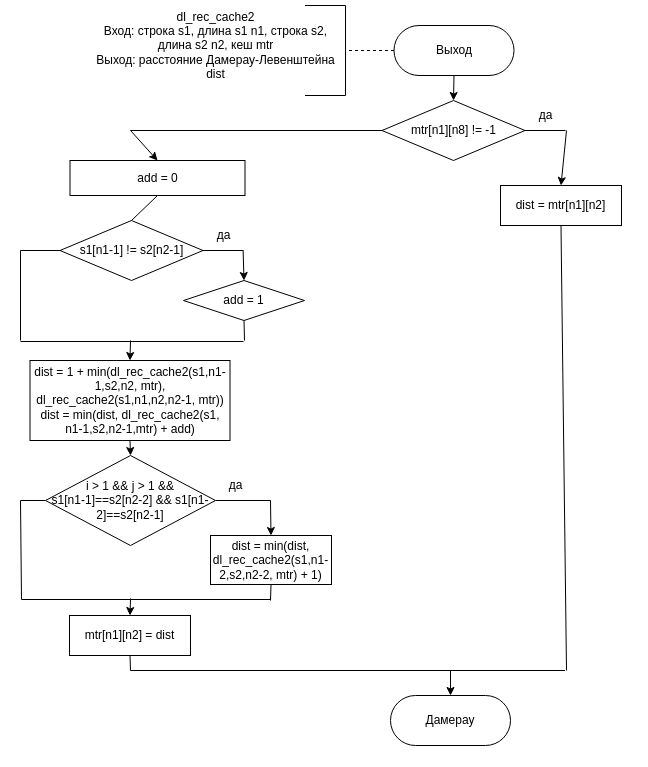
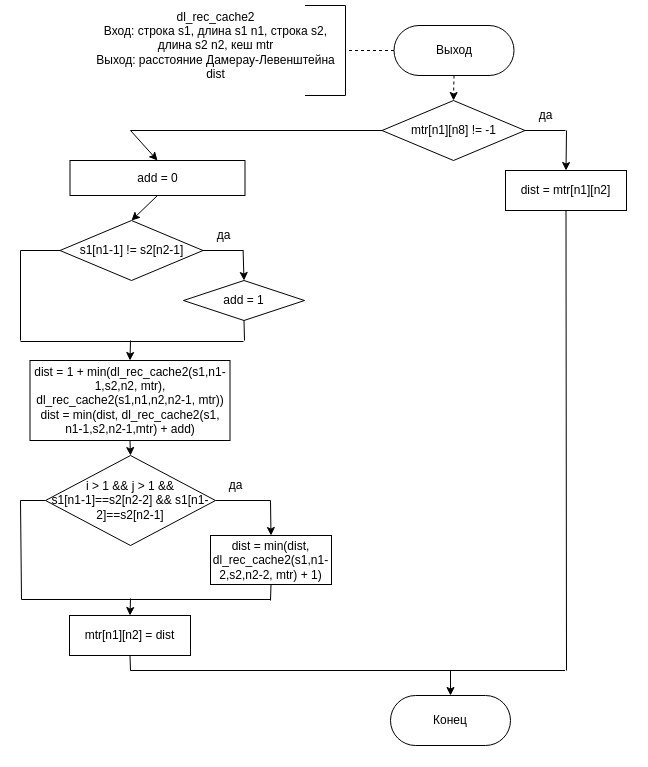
  <mxCell id="0" />
  <mxCell id="1" parent="0" />
  <mxCell id="2" value="Выход" style="rounded=1;whiteSpace=wrap;html=1;arcSize=50;" parent="1" vertex="1"><mxGeometry x="393.5" y="25" width="120" height="50" as="geometry" /></mxCell>
  <mxCell id="3" value="dl_rec_cache2&lt;br&gt;Вход: строка s1, длина s1 n1, строка s2, длина s2 n2, кеш mtr&lt;br&gt;Выход: расстояние Дамерау-Левенштейна dist" style="text;html=1;strokeColor=none;fillColor=none;align=center;verticalAlign=middle;whiteSpace=wrap;rounded=0;" parent="1" vertex="1"><mxGeometry x="90" y="20" width="250.5" height="50" as="geometry" /></mxCell>
  <mxCell id="4" value="" style="shape=partialRectangle;whiteSpace=wrap;html=1;bottom=1;right=1;left=1;top=0;fillColor=none;routingCenterX=-0.5;rotation=-90;" parent="1" vertex="1"><mxGeometry x="280" y="30" width="90" height="40" as="geometry" /></mxCell>
  <mxCell id="5" value="" style="endArrow=none;dashed=1;html=1;exitX=0;exitY=0.5;exitDx=0;exitDy=0;entryX=0.5;entryY=1;entryDx=0;entryDy=0;" parent="1" source="2" target="4" edge="1"><mxGeometry width="50" height="50" relative="1" as="geometry"><mxPoint x="514.5" y="534.5" as="sourcePoint" /><mxPoint x="564.5" y="50" as="targetPoint" /></mxGeometry></mxCell>
  <mxCell id="6" value="mtr[n1][n8] != -1" style="rhombus;whiteSpace=wrap;html=1;" parent="1" vertex="1"><mxGeometry x="381.5" y="100" width="143" height="60" as="geometry" /></mxCell>
  <mxCell id="7" value="" style="endArrow=none;html=1;entryX=1;entryY=0.5;entryDx=0;entryDy=0;" parent="1" target="6" edge="1"><mxGeometry width="50" height="50" relative="1" as="geometry"><mxPoint x="565" y="130" as="sourcePoint" /><mxPoint x="534.5" y="235" as="targetPoint" /></mxGeometry></mxCell>
  <mxCell id="8" value="да" style="text;html=1;align=center;verticalAlign=middle;resizable=0;points=[];autosize=1;strokeColor=none;fillColor=none;" parent="1" vertex="1"><mxGeometry x="524.5" y="100" width="40" height="30" as="geometry" /></mxCell>
  <mxCell id="9" value="" style="endArrow=none;html=1;rounded=0;entryX=0;entryY=0.5;entryDx=0;entryDy=0;" parent="1" target="6" edge="1"><mxGeometry width="50" height="50" relative="1" as="geometry"><mxPoint x="130" y="130" as="sourcePoint" /><mxPoint x="252" y="110" as="targetPoint" /></mxGeometry></mxCell>
  <mxCell id="10" value="" style="endArrow=none;html=1;rounded=0;entryX=0.5;entryY=1;entryDx=0;entryDy=0;" parent="1" target="11" edge="1"><mxGeometry width="50" height="50" relative="1" as="geometry"><mxPoint x="566" y="670" as="sourcePoint" /><mxPoint x="570" y="287" as="targetPoint" /></mxGeometry></mxCell>
- <mxCell id="11" value="dist = mtr[n1][n2]" style="rounded=0;whiteSpace=wrap;html=1;" parent="1" vertex="1"><mxGeometry x="500" y="185" width="121" height="40" as="geometry" /></mxCell>
+ <mxCell id="11" value="dist = mtr[n1][n2]" style="rounded=0;whiteSpace=wrap;html=1;" parent="1" vertex="1"><mxGeometry x="505" y="170" width="121" height="40" as="geometry" /></mxCell>
  <mxCell id="12" value="s1[n1-1] != s2[n2-1]" style="rhombus;whiteSpace=wrap;html=1;" parent="1" vertex="1"><mxGeometry x="59.5" y="220" width="143" height="60" as="geometry" /></mxCell>
  <mxCell id="13" value="" style="endArrow=none;html=1;entryX=1;entryY=0.5;entryDx=0;entryDy=0;" parent="1" target="12" edge="1"><mxGeometry width="50" height="50" relative="1" as="geometry"><mxPoint x="243" y="250" as="sourcePoint" /><mxPoint x="212.5" y="355" as="targetPoint" /></mxGeometry></mxCell>
  <mxCell id="14" value="да" style="text;html=1;align=center;verticalAlign=middle;resizable=0;points=[];autosize=1;strokeColor=none;fillColor=none;" parent="1" vertex="1"><mxGeometry x="202.5" y="220" width="40" height="30" as="geometry" /></mxCell>
  <mxCell id="15" value="add = 0" style="rounded=0;whiteSpace=wrap;html=1;" parent="1" vertex="1"><mxGeometry x="69.5" y="160" width="175" height="35" as="geometry" /></mxCell>
  <mxCell id="16" value="add = 1" style="rhombus;whiteSpace=wrap;html=1;" parent="1" vertex="1"><mxGeometry x="183" y="280" width="121" height="40" as="geometry" /></mxCell>
  <mxCell id="17" value="" style="endArrow=none;html=1;rounded=0;entryX=0;entryY=0.5;entryDx=0;entryDy=0;" parent="1" target="12" edge="1"><mxGeometry width="50" height="50" relative="1" as="geometry"><mxPoint x="20" y="250" as="sourcePoint" /><mxPoint x="-70" y="230" as="targetPoint" /></mxGeometry></mxCell>
  <mxCell id="18" value="" style="endArrow=none;html=1;rounded=0;" parent="1" edge="1"><mxGeometry width="50" height="50" relative="1" as="geometry"><mxPoint x="20" y="340" as="sourcePoint" /><mxPoint x="20" y="250" as="targetPoint" /></mxGeometry></mxCell>
  <mxCell id="19" value="" style="endArrow=none;html=1;rounded=0;entryX=0.5;entryY=1;entryDx=0;entryDy=0;" parent="1" target="16" edge="1"><mxGeometry width="50" height="50" relative="1" as="geometry"><mxPoint x="244" y="340" as="sourcePoint" /><mxPoint x="-70" y="230" as="targetPoint" /></mxGeometry></mxCell>
  <mxCell id="20" value="" style="endArrow=none;html=1;rounded=0;" parent="1" edge="1"><mxGeometry width="50" height="50" relative="1" as="geometry"><mxPoint x="20" y="341" as="sourcePoint" /><mxPoint x="243" y="341" as="targetPoint" /></mxGeometry></mxCell>
  <mxCell id="21" value="dist = 1 + min(dl_rec_cache2(s1,n1-1,s2,n2, mtr), dl_rec_cache2(s1,n1,n2,n2-1, mtr))&lt;br&gt;dist = min(dist, dl_rec_cache2(s1, n1-1,s2,n2-1,mtr) + add)" style="rounded=0;whiteSpace=wrap;html=1;" parent="1" vertex="1"><mxGeometry x="29.5" y="360" width="200" height="80" as="geometry" /></mxCell>
  <mxCell id="22" value="i &amp;gt; 1 &amp;amp;&amp;amp; j &amp;gt; 1 &amp;amp;&amp;amp; &lt;br&gt;s1[n1-1]==s2[n2-2] &amp;amp;&amp;amp; s1[n1-2]==s2[n2-1]" style="rhombus;whiteSpace=wrap;html=1;" parent="1" vertex="1"><mxGeometry x="45" y="455" width="170" height="90" as="geometry" /></mxCell>
  <mxCell id="23" value="" style="endArrow=none;html=1;entryX=1;entryY=0.5;entryDx=0;entryDy=0;" parent="1" target="22" edge="1"><mxGeometry width="50" height="50" relative="1" as="geometry"><mxPoint x="270" y="500" as="sourcePoint" /><mxPoint x="213.5" y="586" as="targetPoint" /></mxGeometry></mxCell>
  <mxCell id="24" value="да" style="text;html=1;align=center;verticalAlign=middle;resizable=0;points=[];autosize=1;strokeColor=none;fillColor=none;" parent="1" vertex="1"><mxGeometry x="215" y="470" width="40" height="30" as="geometry" /></mxCell>
  <mxCell id="25" value="dist = min(dist, dl_rec_cache2(s1,n1-2,s2,n2-2, mtr) + 1)" style="rounded=0;whiteSpace=wrap;html=1;" parent="1" vertex="1"><mxGeometry x="210" y="535" width="121" height="49" as="geometry" /></mxCell>
  <mxCell id="26" value="" style="endArrow=none;html=1;rounded=0;entryX=0;entryY=0.5;entryDx=0;entryDy=0;" parent="1" target="22" edge="1"><mxGeometry width="50" height="50" relative="1" as="geometry"><mxPoint x="20" y="500" as="sourcePoint" /><mxPoint x="45" y="501" as="targetPoint" /></mxGeometry></mxCell>
  <mxCell id="27" value="" style="endArrow=none;html=1;rounded=0;" parent="1" edge="1"><mxGeometry width="50" height="50" relative="1" as="geometry"><mxPoint x="21" y="599" as="sourcePoint" /><mxPoint x="20" y="500" as="targetPoint" /></mxGeometry></mxCell>
  <mxCell id="28" value="" style="endArrow=none;html=1;rounded=0;entryX=0.5;entryY=1;entryDx=0;entryDy=0;" parent="1" target="25" edge="1"><mxGeometry width="50" height="50" relative="1" as="geometry"><mxPoint x="270" y="600" as="sourcePoint" /><mxPoint x="244.5" y="552" as="targetPoint" /></mxGeometry></mxCell>
  <mxCell id="29" value="" style="endArrow=none;html=1;rounded=0;" parent="1" edge="1"><mxGeometry width="50" height="50" relative="1" as="geometry"><mxPoint x="21" y="599" as="sourcePoint" /><mxPoint x="270" y="599" as="targetPoint" /></mxGeometry></mxCell>
- <mxCell id="30" value="Дамерау" style="rounded=1;whiteSpace=wrap;html=1;arcSize=50;" parent="1" vertex="1"><mxGeometry x="390" y="695" width="120" height="50" as="geometry" /></mxCell>
+ <mxCell id="30" value="Конец" style="rounded=1;whiteSpace=wrap;html=1;arcSize=50;" parent="1" vertex="1"><mxGeometry x="390" y="695" width="120" height="50" as="geometry" /></mxCell>
  <mxCell id="31" value="" style="endArrow=none;html=1;rounded=0;" parent="1" edge="1"><mxGeometry width="50" height="50" relative="1" as="geometry"><mxPoint x="130" y="670" as="sourcePoint" /><mxPoint x="564.5" y="670" as="targetPoint" /></mxGeometry></mxCell>
  <mxCell id="32" value="mtr[n1][n2] = dist" style="rounded=0;whiteSpace=wrap;html=1;" parent="1" vertex="1"><mxGeometry x="69" y="615" width="121" height="40" as="geometry" /></mxCell>
  <mxCell id="33" value="" style="endArrow=none;html=1;rounded=0;entryX=0.5;entryY=1;entryDx=0;entryDy=0;" parent="1" target="32" edge="1"><mxGeometry width="50" height="50" relative="1" as="geometry"><mxPoint x="130" y="670" as="sourcePoint" /><mxPoint x="460" y="550" as="targetPoint" /></mxGeometry></mxCell>
- <mxCell id="34" value="" style="endArrow=classic;html=1;rounded=0;exitX=0.5;exitY=1;exitDx=0;exitDy=0;entryX=0.5;entryY=0;entryDx=0;entryDy=0;" parent="1" source="2" target="6" edge="1"><mxGeometry width="50" height="50" relative="1" as="geometry"><mxPoint x="460" y="80" as="sourcePoint" /><mxPoint x="330" y="-30" as="targetPoint" /></mxGeometry></mxCell>
+ <mxCell id="34" value="" style="endArrow=classic;html=1;rounded=0;exitX=0.5;exitY=1;exitDx=0;exitDy=0;entryX=0.5;entryY=0;entryDx=0;entryDy=0;dashed=1;" parent="1" source="2" target="6" edge="1"><mxGeometry width="50" height="50" relative="1" as="geometry"><mxPoint x="460" y="80" as="sourcePoint" /><mxPoint x="330" y="-30" as="targetPoint" /></mxGeometry></mxCell>
  <mxCell id="35" value="" style="endArrow=classic;html=1;rounded=0;entryX=0.5;entryY=0;entryDx=0;entryDy=0;" parent="1" target="11" edge="1"><mxGeometry width="50" height="50" relative="1" as="geometry"><mxPoint x="566" y="130" as="sourcePoint" /><mxPoint x="330" y="70" as="targetPoint" /></mxGeometry></mxCell>
  <mxCell id="36" value="" style="endArrow=classic;html=1;rounded=0;entryX=0.5;entryY=0;entryDx=0;entryDy=0;" parent="1" target="15" edge="1"><mxGeometry width="50" height="50" relative="1" as="geometry"><mxPoint x="130" y="130" as="sourcePoint" /><mxPoint x="330" y="170" as="targetPoint" /></mxGeometry></mxCell>
- <mxCell id="37" value="" style="endArrow=none;html=1;rounded=0;exitX=0.5;exitY=1;exitDx=0;exitDy=0;entryX=0.5;entryY=0;entryDx=0;entryDy=0;" parent="1" source="15" target="12" edge="1"><mxGeometry width="50" height="50" relative="1" as="geometry"><mxPoint x="280" y="220" as="sourcePoint" /><mxPoint x="330" y="170" as="targetPoint" /></mxGeometry></mxCell>
+ <mxCell id="37" value="" style="endArrow=classic;html=1;rounded=0;exitX=0.5;exitY=1;exitDx=0;exitDy=0;entryX=0.5;entryY=0;entryDx=0;entryDy=0;" parent="1" source="15" target="12" edge="1"><mxGeometry width="50" height="50" relative="1" as="geometry"><mxPoint x="280" y="220" as="sourcePoint" /><mxPoint x="330" y="170" as="targetPoint" /></mxGeometry></mxCell>
  <mxCell id="38" value="" style="endArrow=classic;html=1;rounded=0;exitX=1.003;exitY=1;exitDx=0;exitDy=0;exitPerimeter=0;entryX=0.5;entryY=0;entryDx=0;entryDy=0;" parent="1" source="14" target="16" edge="1"><mxGeometry width="50" height="50" relative="1" as="geometry"><mxPoint x="280" y="220" as="sourcePoint" /><mxPoint x="330" y="170" as="targetPoint" /></mxGeometry></mxCell>
  <mxCell id="39" value="" style="endArrow=classic;html=1;rounded=0;entryX=0.5;entryY=0;entryDx=0;entryDy=0;" parent="1" target="21" edge="1"><mxGeometry width="50" height="50" relative="1" as="geometry"><mxPoint x="130" y="340" as="sourcePoint" /><mxPoint x="330" y="370" as="targetPoint" /></mxGeometry></mxCell>
  <mxCell id="40" value="" style="endArrow=classic;html=1;rounded=0;exitX=0.5;exitY=1;exitDx=0;exitDy=0;entryX=0.5;entryY=0;entryDx=0;entryDy=0;" parent="1" source="21" target="22" edge="1"><mxGeometry width="50" height="50" relative="1" as="geometry"><mxPoint x="280" y="420" as="sourcePoint" /><mxPoint x="330" y="370" as="targetPoint" /></mxGeometry></mxCell>
  <mxCell id="41" value="" style="endArrow=classic;html=1;rounded=0;entryX=0.5;entryY=0;entryDx=0;entryDy=0;" parent="1" target="25" edge="1"><mxGeometry width="50" height="50" relative="1" as="geometry"><mxPoint x="270" y="500" as="sourcePoint" /><mxPoint x="330" y="370" as="targetPoint" /></mxGeometry></mxCell>
  <mxCell id="42" value="" style="endArrow=classic;html=1;rounded=0;entryX=0.5;entryY=0;entryDx=0;entryDy=0;" parent="1" target="30" edge="1"><mxGeometry width="50" height="50" relative="1" as="geometry"><mxPoint x="450" y="670" as="sourcePoint" /><mxPoint x="330" y="470" as="targetPoint" /></mxGeometry></mxCell>
  <mxCell id="43" value="" style="endArrow=classic;html=1;rounded=0;entryX=0.5;entryY=0;entryDx=0;entryDy=0;" parent="1" target="32" edge="1"><mxGeometry width="50" height="50" relative="1" as="geometry"><mxPoint x="130" y="598" as="sourcePoint" /><mxPoint x="129.5" y="613" as="targetPoint" /></mxGeometry></mxCell>
